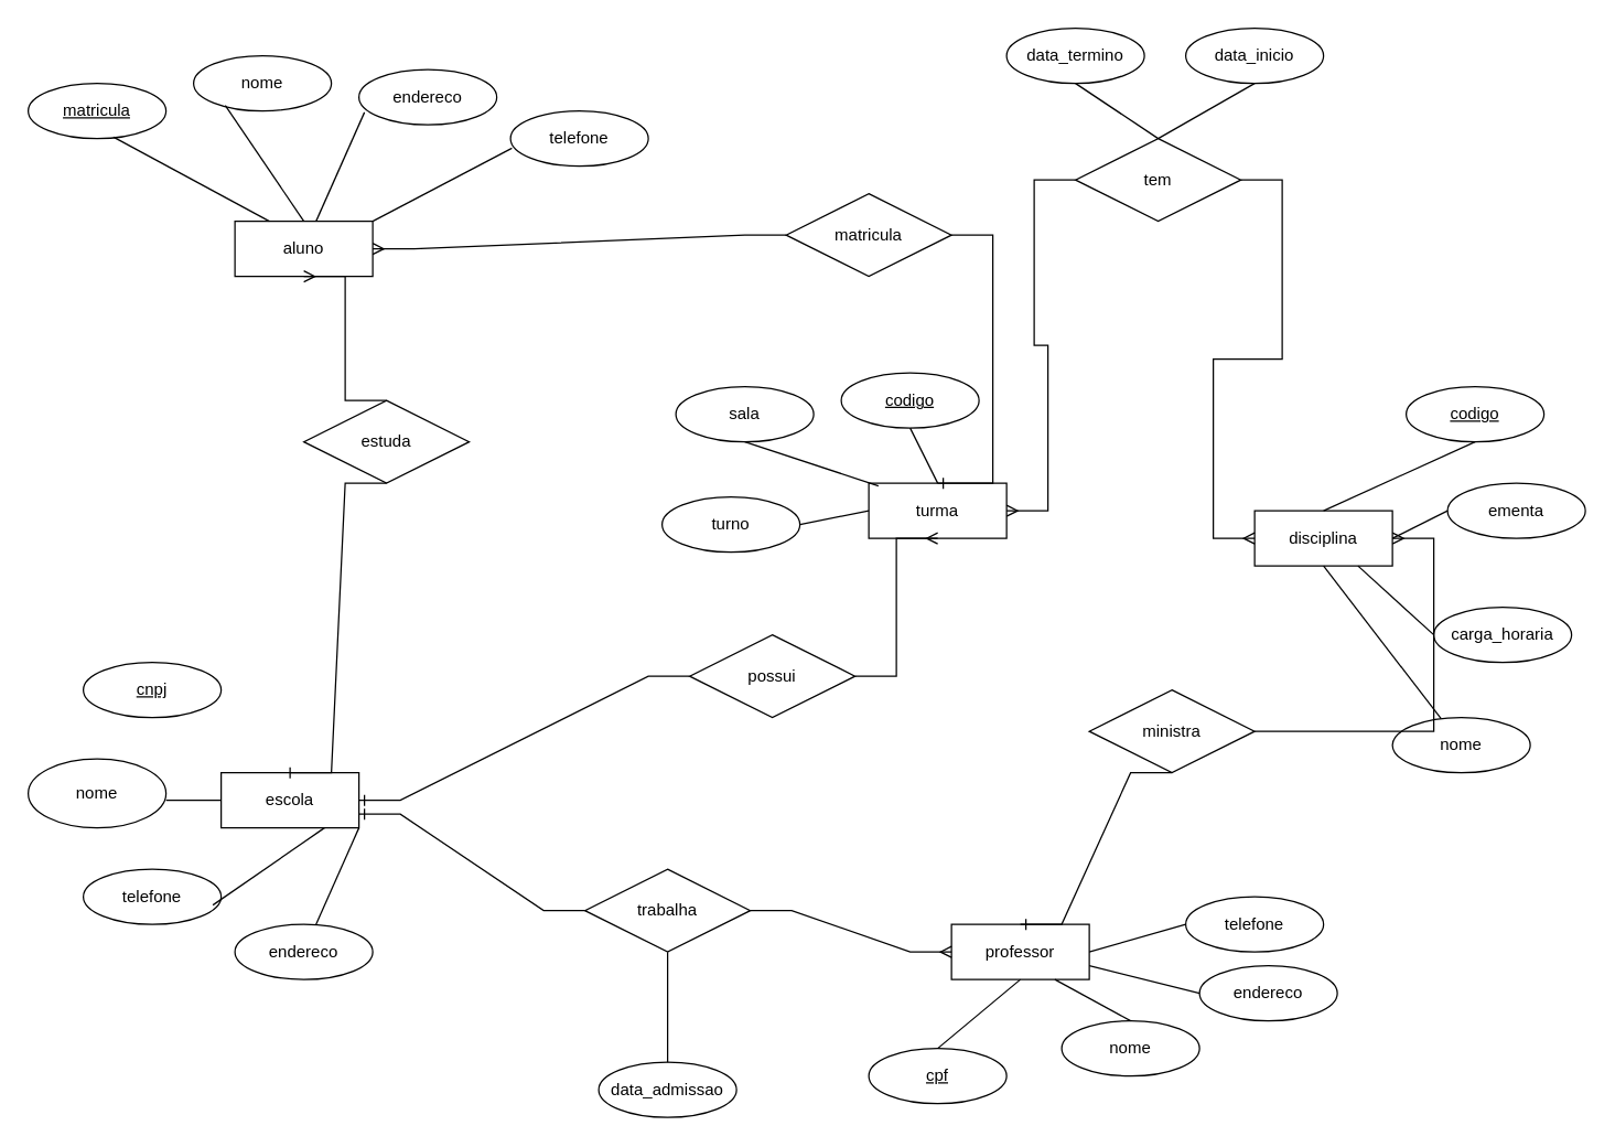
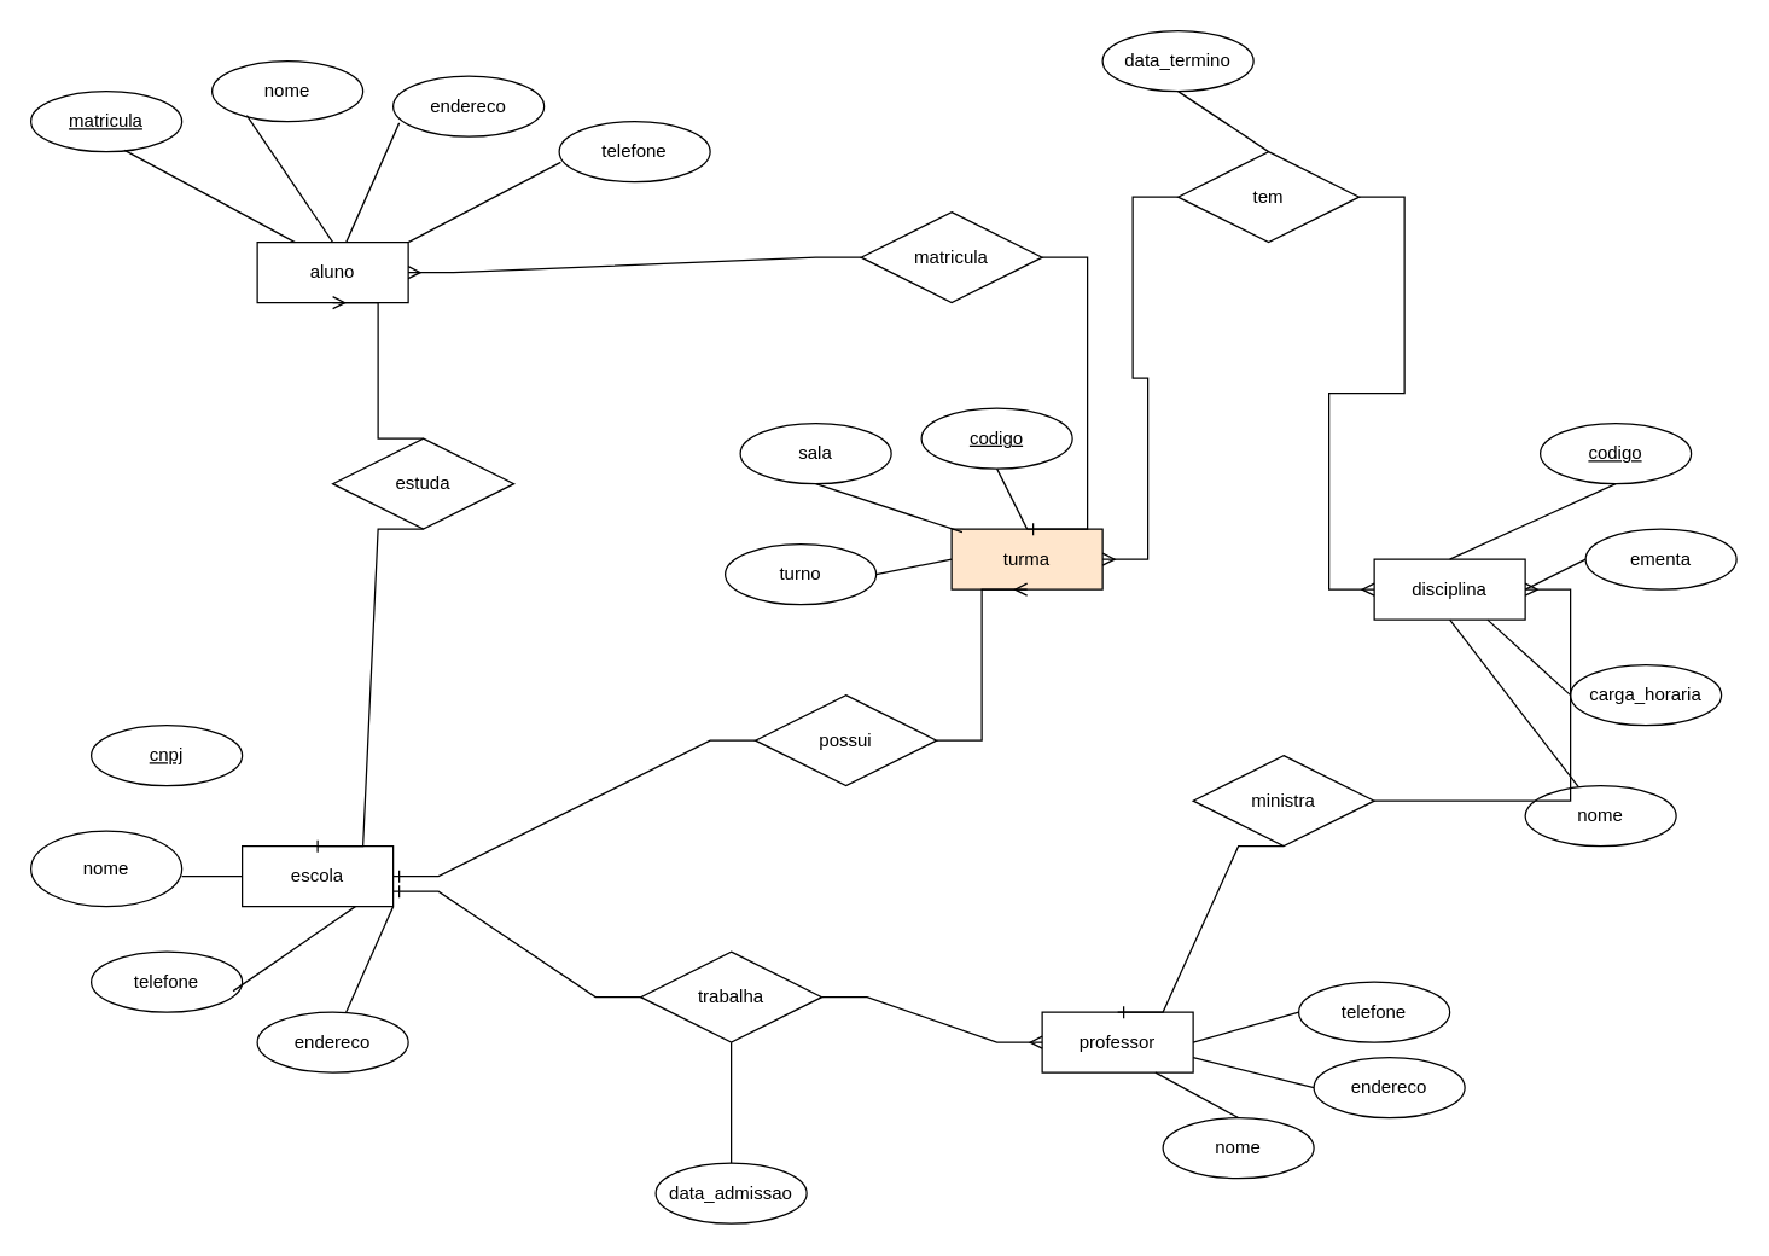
  <mxCell id="0" />
  <mxCell id="1" parent="0" />
  <mxCell id="2" value="aluno" style="whiteSpace=wrap;html=1;align=center;" vertex="1" parent="1"><mxGeometry x="170" y="160" width="100" height="40" as="geometry" /></mxCell>
  <mxCell id="3" value="matricula" style="ellipse;whiteSpace=wrap;html=1;align=center;fontStyle=4;" vertex="1" parent="1"><mxGeometry x="20" y="60" width="100" height="40" as="geometry" /></mxCell>
  <mxCell id="4" value="nome" style="ellipse;whiteSpace=wrap;html=1;align=center;" vertex="1" parent="1"><mxGeometry x="140" y="40" width="100" height="40" as="geometry" /></mxCell>
  <mxCell id="5" value="endereco" style="ellipse;whiteSpace=wrap;html=1;align=center;" vertex="1" parent="1"><mxGeometry x="260" y="50" width="100" height="40" as="geometry" /></mxCell>
  <mxCell id="6" value="telefone" style="ellipse;whiteSpace=wrap;html=1;align=center;" vertex="1" parent="1"><mxGeometry x="370" y="80" width="100" height="40" as="geometry" /></mxCell>
  <mxCell id="7" value="" style="endArrow=none;html=1;rounded=0;exitX=0.62;exitY=0.975;exitDx=0;exitDy=0;exitPerimeter=0;entryX=0.25;entryY=0;entryDx=0;entryDy=0;" edge="1" parent="1" source="3" target="2"><mxGeometry relative="1" as="geometry"><mxPoint x="460" y="380" as="sourcePoint" /><mxPoint x="620" y="380" as="targetPoint" /></mxGeometry></mxCell>
  <mxCell id="8" value="" style="endArrow=none;html=1;rounded=0;exitX=0.23;exitY=0.9;exitDx=0;exitDy=0;exitPerimeter=0;entryX=0.5;entryY=0;entryDx=0;entryDy=0;" edge="1" parent="1" source="4" target="2"><mxGeometry relative="1" as="geometry"><mxPoint x="460" y="380" as="sourcePoint" /><mxPoint x="620" y="380" as="targetPoint" /></mxGeometry></mxCell>
  <mxCell id="9" value="" style="endArrow=none;html=1;rounded=0;exitX=0.04;exitY=0.775;exitDx=0;exitDy=0;exitPerimeter=0;" edge="1" parent="1" source="5" target="2"><mxGeometry relative="1" as="geometry"><mxPoint x="460" y="380" as="sourcePoint" /><mxPoint x="620" y="380" as="targetPoint" /></mxGeometry></mxCell>
  <mxCell id="10" value="" style="endArrow=none;html=1;rounded=0;exitX=0.01;exitY=0.675;exitDx=0;exitDy=0;exitPerimeter=0;entryX=1;entryY=0;entryDx=0;entryDy=0;" edge="1" parent="1" source="6" target="2"><mxGeometry relative="1" as="geometry"><mxPoint x="460" y="380" as="sourcePoint" /><mxPoint x="620" y="380" as="targetPoint" /></mxGeometry></mxCell>
  <mxCell id="11" value="escola" style="whiteSpace=wrap;html=1;align=center;" vertex="1" parent="1"><mxGeometry x="160" y="560" width="100" height="40" as="geometry" /></mxCell>
  <mxCell id="12" value="cnpj" style="ellipse;whiteSpace=wrap;html=1;align=center;fontStyle=4;" vertex="1" parent="1"><mxGeometry x="60" y="480" width="100" height="40" as="geometry" /></mxCell>
  <mxCell id="13" value="nome" style="ellipse;whiteSpace=wrap;html=1;align=center;" vertex="1" parent="1"><mxGeometry x="20" y="550" width="100" height="50" as="geometry" /></mxCell>
  <mxCell id="14" value="endereco" style="ellipse;whiteSpace=wrap;html=1;align=center;" vertex="1" parent="1"><mxGeometry x="170" y="670" width="100" height="40" as="geometry" /></mxCell>
  <mxCell id="15" value="telefone" style="ellipse;whiteSpace=wrap;html=1;align=center;" vertex="1" parent="1"><mxGeometry x="60" y="630" width="100" height="40" as="geometry" /></mxCell>
  <mxCell id="16" value="" style="endArrow=none;html=1;rounded=0;entryX=0;entryY=0.5;entryDx=0;entryDy=0;" edge="1" parent="1" target="11"><mxGeometry relative="1" as="geometry"><mxPoint x="120" y="580" as="sourcePoint" /><mxPoint x="620" y="600" as="targetPoint" /></mxGeometry></mxCell>
  <mxCell id="17" value="" style="endArrow=none;html=1;rounded=0;entryX=1;entryY=1;entryDx=0;entryDy=0;entryPerimeter=0;" edge="1" parent="1" source="14" target="11"><mxGeometry relative="1" as="geometry"><mxPoint x="460" y="600" as="sourcePoint" /><mxPoint x="620" y="600" as="targetPoint" /></mxGeometry></mxCell>
  <mxCell id="18" value="" style="endArrow=none;html=1;rounded=0;exitX=0.94;exitY=0.65;exitDx=0;exitDy=0;entryX=0.75;entryY=1;entryDx=0;entryDy=0;exitPerimeter=0;" edge="1" parent="1" source="15" target="11"><mxGeometry relative="1" as="geometry"><mxPoint x="460" y="600" as="sourcePoint" /><mxPoint x="620" y="600" as="targetPoint" /></mxGeometry></mxCell>
- <mxCell id="19" value="turma" style="whiteSpace=wrap;html=1;align=center;" vertex="1" parent="1"><mxGeometry x="630" y="350" width="100" height="40" as="geometry" /></mxCell>
+ <mxCell id="19" value="turma" style="whiteSpace=wrap;html=1;align=center;fillColor=#ffe6cc;" vertex="1" parent="1"><mxGeometry x="630" y="350" width="100" height="40" as="geometry" /></mxCell>
  <mxCell id="20" value="codigo" style="ellipse;whiteSpace=wrap;html=1;align=center;fontStyle=4;" vertex="1" parent="1"><mxGeometry x="610" y="270" width="100" height="40" as="geometry" /></mxCell>
  <mxCell id="21" value="sala" style="ellipse;whiteSpace=wrap;html=1;align=center;" vertex="1" parent="1"><mxGeometry x="490" y="280" width="100" height="40" as="geometry" /></mxCell>
  <mxCell id="22" value="turno" style="ellipse;whiteSpace=wrap;html=1;align=center;" vertex="1" parent="1"><mxGeometry x="480" y="360" width="100" height="40" as="geometry" /></mxCell>
  <mxCell id="23" value="" style="endArrow=none;html=1;rounded=0;entryX=0;entryY=0.5;entryDx=0;entryDy=0;exitX=1;exitY=0.5;exitDx=0;exitDy=0;" edge="1" parent="1" source="22" target="19"><mxGeometry relative="1" as="geometry"><mxPoint x="600" y="380" as="sourcePoint" /><mxPoint x="430" y="380" as="targetPoint" /></mxGeometry></mxCell>
  <mxCell id="24" value="" style="endArrow=none;html=1;rounded=0;entryX=0.5;entryY=0;entryDx=0;entryDy=0;exitX=0.5;exitY=1;exitDx=0;exitDy=0;" edge="1" parent="1" source="20" target="19"><mxGeometry relative="1" as="geometry"><mxPoint x="270" y="380" as="sourcePoint" /><mxPoint x="430" y="380" as="targetPoint" /></mxGeometry></mxCell>
  <mxCell id="25" value="" style="endArrow=none;html=1;rounded=0;entryX=0.5;entryY=1;entryDx=0;entryDy=0;exitX=0.07;exitY=0.05;exitDx=0;exitDy=0;exitPerimeter=0;" edge="1" parent="1" source="19" target="21"><mxGeometry relative="1" as="geometry"><mxPoint x="270" y="380" as="sourcePoint" /><mxPoint x="430" y="380" as="targetPoint" /></mxGeometry></mxCell>
  <mxCell id="26" value="disciplina" style="whiteSpace=wrap;html=1;align=center;" vertex="1" parent="1"><mxGeometry x="910" y="370" width="100" height="40" as="geometry" /></mxCell>
  <mxCell id="27" value="professor" style="whiteSpace=wrap;html=1;align=center;" vertex="1" parent="1"><mxGeometry x="690" y="670" width="100" height="40" as="geometry" /></mxCell>
- <mxCell id="28" value="cpf" style="ellipse;whiteSpace=wrap;html=1;align=center;fontStyle=4;" vertex="1" parent="1"><mxGeometry x="630" y="760" width="100" height="40" as="geometry" /></mxCell>
  <mxCell id="29" value="nome" style="ellipse;whiteSpace=wrap;html=1;align=center;" vertex="1" parent="1"><mxGeometry x="770" y="740" width="100" height="40" as="geometry" /></mxCell>
  <mxCell id="30" value="endereco" style="ellipse;whiteSpace=wrap;html=1;align=center;" vertex="1" parent="1"><mxGeometry x="870" y="700" width="100" height="40" as="geometry" /></mxCell>
- <mxCell id="31" value="" style="endArrow=none;html=1;rounded=0;entryX=0.5;entryY=0;entryDx=0;entryDy=0;exitX=0.5;exitY=1;exitDx=0;exitDy=0;" edge="1" parent="1" source="27" target="28"><mxGeometry relative="1" as="geometry"><mxPoint x="670" y="710" as="sourcePoint" /><mxPoint x="580" y="440" as="targetPoint" /></mxGeometry></mxCell>
  <mxCell id="32" value="" style="endArrow=none;html=1;rounded=0;entryX=0.5;entryY=0;entryDx=0;entryDy=0;exitX=0.75;exitY=1;exitDx=0;exitDy=0;" edge="1" parent="1" source="27" target="29"><mxGeometry relative="1" as="geometry"><mxPoint x="840" y="690" as="sourcePoint" /><mxPoint x="840" y="650" as="targetPoint" /></mxGeometry></mxCell>
  <mxCell id="33" value="" style="endArrow=none;html=1;rounded=0;entryX=1;entryY=0.75;entryDx=0;entryDy=0;exitX=0;exitY=0.5;exitDx=0;exitDy=0;" edge="1" parent="1" source="30" target="27"><mxGeometry relative="1" as="geometry"><mxPoint x="830" y="760" as="sourcePoint" /><mxPoint x="620" y="770" as="targetPoint" /></mxGeometry></mxCell>
  <mxCell id="34" value="telefone" style="ellipse;whiteSpace=wrap;html=1;align=center;" vertex="1" parent="1"><mxGeometry x="860" y="650" width="100" height="40" as="geometry" /></mxCell>
  <mxCell id="35" value="" style="endArrow=none;html=1;rounded=0;exitX=0;exitY=0.5;exitDx=0;exitDy=0;entryX=1;entryY=0.5;entryDx=0;entryDy=0;" edge="1" parent="1" source="34" target="27"><mxGeometry relative="1" as="geometry"><mxPoint x="840" y="700" as="sourcePoint" /><mxPoint x="830" y="640" as="targetPoint" /></mxGeometry></mxCell>
  <mxCell id="36" value="codigo" style="ellipse;whiteSpace=wrap;html=1;align=center;fontStyle=4;" vertex="1" parent="1"><mxGeometry x="1020" y="280" width="100" height="40" as="geometry" /></mxCell>
  <mxCell id="37" value="ementa" style="ellipse;whiteSpace=wrap;html=1;align=center;" vertex="1" parent="1"><mxGeometry x="1050" y="350" width="100" height="40" as="geometry" /></mxCell>
  <mxCell id="38" value="carga_horaria" style="ellipse;whiteSpace=wrap;html=1;align=center;" vertex="1" parent="1"><mxGeometry x="1040" y="440" width="100" height="40" as="geometry" /></mxCell>
  <mxCell id="39" value="nome" style="ellipse;whiteSpace=wrap;html=1;align=center;" vertex="1" parent="1"><mxGeometry x="1010" y="520" width="100" height="40" as="geometry" /></mxCell>
  <mxCell id="40" value="" style="endArrow=none;html=1;rounded=0;entryX=0.5;entryY=1;entryDx=0;entryDy=0;exitX=0.5;exitY=0;exitDx=0;exitDy=0;" edge="1" parent="1" source="26" target="36"><mxGeometry relative="1" as="geometry"><mxPoint x="460" y="380" as="sourcePoint" /><mxPoint x="620" y="380" as="targetPoint" /></mxGeometry></mxCell>
  <mxCell id="41" value="" style="endArrow=none;html=1;rounded=0;exitX=0;exitY=0.5;exitDx=0;exitDy=0;entryX=1;entryY=0.5;entryDx=0;entryDy=0;" edge="1" parent="1" source="37" target="26"><mxGeometry relative="1" as="geometry"><mxPoint x="1060" y="350" as="sourcePoint" /><mxPoint x="1080" y="280" as="targetPoint" /></mxGeometry></mxCell>
  <mxCell id="42" value="" style="endArrow=none;html=1;rounded=0;entryX=0;entryY=0.5;entryDx=0;entryDy=0;exitX=0.75;exitY=1;exitDx=0;exitDy=0;" edge="1" parent="1" source="26" target="38"><mxGeometry relative="1" as="geometry"><mxPoint x="1030" y="620" as="sourcePoint" /><mxPoint x="1030" y="560" as="targetPoint" /></mxGeometry></mxCell>
  <mxCell id="43" value="" style="endArrow=none;html=1;rounded=0;entryX=0.5;entryY=1;entryDx=0;entryDy=0;" edge="1" parent="1" source="39" target="26"><mxGeometry relative="1" as="geometry"><mxPoint x="810" y="510" as="sourcePoint" /><mxPoint x="810" y="450" as="targetPoint" /></mxGeometry></mxCell>
  <mxCell id="44" value="estuda" style="shape=rhombus;perimeter=rhombusPerimeter;whiteSpace=wrap;html=1;align=center;" vertex="1" parent="1"><mxGeometry x="220" y="290" width="120" height="60" as="geometry" /></mxCell>
  <mxCell id="45" value="" style="edgeStyle=entityRelationEdgeStyle;fontSize=12;html=1;endArrow=baseDash;endFill=0;rounded=0;exitX=0.5;exitY=1;exitDx=0;exitDy=0;entryX=0.5;entryY=0;entryDx=0;entryDy=0;" edge="1" parent="1" source="44" target="11"><mxGeometry width="100" height="100" relative="1" as="geometry"><mxPoint x="490" y="430" as="sourcePoint" /><mxPoint x="590" y="330" as="targetPoint" /></mxGeometry></mxCell>
  <mxCell id="46" value="" style="edgeStyle=entityRelationEdgeStyle;fontSize=12;html=1;endArrow=ERmany;rounded=0;exitX=0.5;exitY=0;exitDx=0;exitDy=0;entryX=0.5;entryY=1;entryDx=0;entryDy=0;" edge="1" parent="1" source="44" target="2"><mxGeometry width="100" height="100" relative="1" as="geometry"><mxPoint x="490" y="430" as="sourcePoint" /><mxPoint x="590" y="330" as="targetPoint" /></mxGeometry></mxCell>
  <mxCell id="47" value="matricula" style="shape=rhombus;perimeter=rhombusPerimeter;whiteSpace=wrap;html=1;align=center;" vertex="1" parent="1"><mxGeometry x="570" y="140" width="120" height="60" as="geometry" /></mxCell>
  <mxCell id="48" value="" style="edgeStyle=entityRelationEdgeStyle;fontSize=12;html=1;endArrow=ERone;endFill=1;rounded=0;entryX=0.5;entryY=0;entryDx=0;entryDy=0;" edge="1" parent="1" source="47" target="19"><mxGeometry width="100" height="100" relative="1" as="geometry"><mxPoint x="490" y="430" as="sourcePoint" /><mxPoint x="700" y="330" as="targetPoint" /></mxGeometry></mxCell>
  <mxCell id="49" value="" style="edgeStyle=entityRelationEdgeStyle;fontSize=12;html=1;endArrow=ERmany;rounded=0;exitX=0;exitY=0.5;exitDx=0;exitDy=0;entryX=1;entryY=0.5;entryDx=0;entryDy=0;" edge="1" parent="1" source="47" target="2"><mxGeometry width="100" height="100" relative="1" as="geometry"><mxPoint x="490" y="430" as="sourcePoint" /><mxPoint x="590" y="330" as="targetPoint" /></mxGeometry></mxCell>
  <mxCell id="50" value="possui" style="shape=rhombus;perimeter=rhombusPerimeter;whiteSpace=wrap;html=1;align=center;" vertex="1" parent="1"><mxGeometry x="500" y="460" width="120" height="60" as="geometry" /></mxCell>
  <mxCell id="51" value="" style="edgeStyle=entityRelationEdgeStyle;fontSize=12;html=1;endArrow=ERmany;rounded=0;entryX=0.5;entryY=1;entryDx=0;entryDy=0;" edge="1" parent="1" source="50" target="19"><mxGeometry width="100" height="100" relative="1" as="geometry"><mxPoint x="490" y="430" as="sourcePoint" /><mxPoint x="590" y="330" as="targetPoint" /></mxGeometry></mxCell>
  <mxCell id="52" value="" style="edgeStyle=entityRelationEdgeStyle;fontSize=12;html=1;endArrow=ERone;endFill=1;rounded=0;entryX=1;entryY=0.5;entryDx=0;entryDy=0;" edge="1" parent="1" source="50" target="11"><mxGeometry width="100" height="100" relative="1" as="geometry"><mxPoint x="490" y="430" as="sourcePoint" /><mxPoint x="590" y="330" as="targetPoint" /></mxGeometry></mxCell>
  <mxCell id="53" value="trabalha" style="shape=rhombus;perimeter=rhombusPerimeter;whiteSpace=wrap;html=1;align=center;" vertex="1" parent="1"><mxGeometry x="424" y="630" width="120" height="60" as="geometry" /></mxCell>
  <mxCell id="54" value="" style="edgeStyle=entityRelationEdgeStyle;fontSize=12;html=1;endArrow=ERmany;rounded=0;entryX=0;entryY=0.5;entryDx=0;entryDy=0;exitX=1;exitY=0.5;exitDx=0;exitDy=0;" edge="1" parent="1" source="53" target="27"><mxGeometry width="100" height="100" relative="1" as="geometry"><mxPoint x="350" y="670" as="sourcePoint" /><mxPoint x="450" y="570" as="targetPoint" /></mxGeometry></mxCell>
  <mxCell id="55" value="" style="edgeStyle=entityRelationEdgeStyle;fontSize=12;html=1;endArrow=ERone;endFill=1;rounded=0;exitX=0;exitY=0.5;exitDx=0;exitDy=0;entryX=1;entryY=0.75;entryDx=0;entryDy=0;" edge="1" parent="1" source="53" target="11"><mxGeometry width="100" height="100" relative="1" as="geometry"><mxPoint x="490" y="430" as="sourcePoint" /><mxPoint x="590" y="330" as="targetPoint" /></mxGeometry></mxCell>
  <mxCell id="56" value="ministra" style="shape=rhombus;perimeter=rhombusPerimeter;whiteSpace=wrap;html=1;align=center;" vertex="1" parent="1"><mxGeometry x="790" y="500" width="120" height="60" as="geometry" /></mxCell>
  <mxCell id="57" value="data_admissao" style="ellipse;whiteSpace=wrap;html=1;align=center;fontStyle=0;" vertex="1" parent="1"><mxGeometry x="434" y="770" width="100" height="40" as="geometry" /></mxCell>
  <mxCell id="58" value="" style="endArrow=none;html=1;rounded=0;exitX=0.5;exitY=0;exitDx=0;exitDy=0;" edge="1" parent="1" source="57" target="53"><mxGeometry relative="1" as="geometry"><mxPoint x="460" y="440" as="sourcePoint" /><mxPoint x="620" y="440" as="targetPoint" /></mxGeometry></mxCell>
  <mxCell id="59" value="" style="edgeStyle=entityRelationEdgeStyle;fontSize=12;html=1;endArrow=ERmany;rounded=0;exitX=1;exitY=0.5;exitDx=0;exitDy=0;" edge="1" parent="1" source="56" target="26"><mxGeometry width="100" height="100" relative="1" as="geometry"><mxPoint x="490" y="490" as="sourcePoint" /><mxPoint x="590" y="390" as="targetPoint" /></mxGeometry></mxCell>
  <mxCell id="60" value="" style="edgeStyle=entityRelationEdgeStyle;fontSize=12;html=1;endArrow=ERone;endFill=1;rounded=0;entryX=0.5;entryY=0;entryDx=0;entryDy=0;exitX=0.5;exitY=1;exitDx=0;exitDy=0;" edge="1" parent="1" source="56" target="27"><mxGeometry width="100" height="100" relative="1" as="geometry"><mxPoint x="490" y="490" as="sourcePoint" /><mxPoint x="590" y="390" as="targetPoint" /></mxGeometry></mxCell>
  <mxCell id="61" value="tem" style="shape=rhombus;perimeter=rhombusPerimeter;whiteSpace=wrap;html=1;align=center;" vertex="1" parent="1"><mxGeometry x="780" y="100" width="120" height="60" as="geometry" /></mxCell>
  <mxCell id="62" value="" style="edgeStyle=entityRelationEdgeStyle;fontSize=12;html=1;endArrow=ERmany;rounded=0;exitX=1;exitY=0.5;exitDx=0;exitDy=0;" edge="1" parent="1" source="61" target="26"><mxGeometry width="100" height="100" relative="1" as="geometry"><mxPoint x="490" y="490" as="sourcePoint" /><mxPoint x="590" y="390" as="targetPoint" /><Array as="points"><mxPoint x="870" y="390" /><mxPoint x="890" y="260" /></Array></mxGeometry></mxCell>
  <mxCell id="63" value="" style="edgeStyle=entityRelationEdgeStyle;fontSize=12;html=1;endArrow=ERmany;rounded=0;entryX=1;entryY=0.5;entryDx=0;entryDy=0;" edge="1" parent="1" source="61" target="19"><mxGeometry width="100" height="100" relative="1" as="geometry"><mxPoint x="490" y="490" as="sourcePoint" /><mxPoint x="590" y="390" as="targetPoint" /></mxGeometry></mxCell>
- <mxCell id="64" value="data_inicio" style="ellipse;whiteSpace=wrap;html=1;align=center;" vertex="1" parent="1"><mxGeometry x="860" y="20" width="100" height="40" as="geometry" /></mxCell>
- <mxCell id="65" value="" style="endArrow=none;html=1;rounded=0;exitX=0.5;exitY=1;exitDx=0;exitDy=0;entryX=0.5;entryY=0;entryDx=0;entryDy=0;" edge="1" parent="1" source="64" target="61"><mxGeometry relative="1" as="geometry"><mxPoint x="460" y="440" as="sourcePoint" /><mxPoint x="620" y="440" as="targetPoint" /></mxGeometry></mxCell>
  <mxCell id="66" value="data_termino" style="ellipse;whiteSpace=wrap;html=1;align=center;" vertex="1" parent="1"><mxGeometry x="730" y="20" width="100" height="40" as="geometry" /></mxCell>
  <mxCell id="67" value="" style="endArrow=none;html=1;rounded=0;exitX=0.5;exitY=1;exitDx=0;exitDy=0;entryX=0.5;entryY=0;entryDx=0;entryDy=0;" edge="1" parent="1" source="66" target="61"><mxGeometry relative="1" as="geometry"><mxPoint x="460" y="440" as="sourcePoint" /><mxPoint x="620" y="440" as="targetPoint" /></mxGeometry></mxCell>
